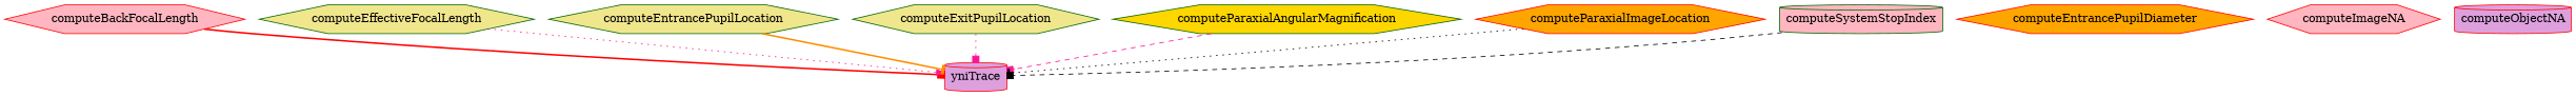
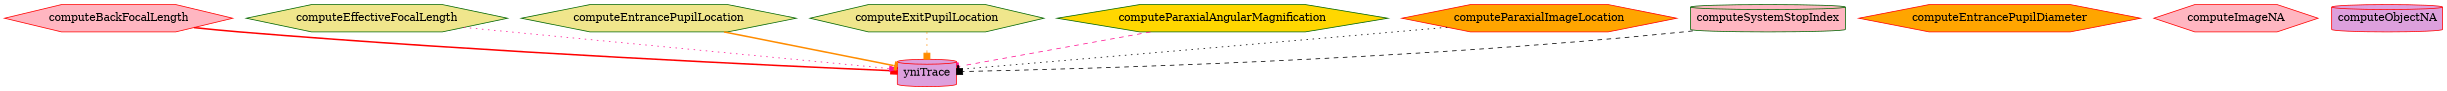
  digraph {
    node [color=red fillcolor=lightpink shape=hexagon style=filled]
    edge [arrowhead=box color=deeppink style=dotted]
    computeBackFocalLength
    yniTrace [fillcolor=plum shape=cylinder]
    computeEffectiveFocalLength [color=darkgreen fillcolor=khaki]
    computeEntrancePupilLocation [color=darkgreen fillcolor=khaki]
    computeExitPupilLocation [color=darkgreen fillcolor=khaki]
    computeParaxialAngularMagnification [color=darkgreen fillcolor=gold]
    computeParaxialImageLocation [fillcolor=orange]
    computeSystemStopIndex [color=darkgreen shape=cylinder]
    computeEntrancePupilDiameter [fillcolor=orange]
    computeImageNA
    computeObjectNA [fillcolor=plum shape=cylinder]
    computeBackFocalLength -> yniTrace [color=red style=bold]
    computeEffectiveFocalLength -> yniTrace [arrowhead=normal]
    computeEntrancePupilLocation -> yniTrace [arrowhead=tee color=darkorange style=bold]
-   computeExitPupilLocation -> yniTrace
-   computeParaxialAngularMagnification -> yniTrace [style=dashed]
+   computeExitPupilLocation -> yniTrace [color=darkorange]
+   computeParaxialAngularMagnification -> yniTrace [arrowhead=tee style=dashed]
    computeParaxialImageLocation -> yniTrace [arrowhead=tee color=black]
    computeSystemStopIndex -> yniTrace [color=black style=dashed]
  }
